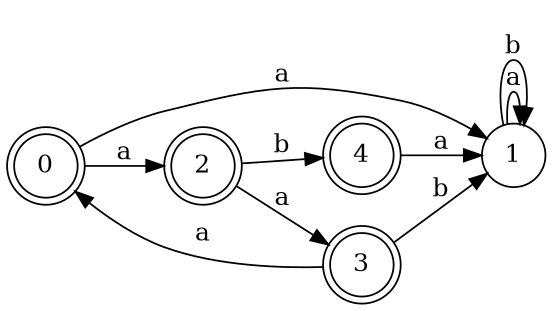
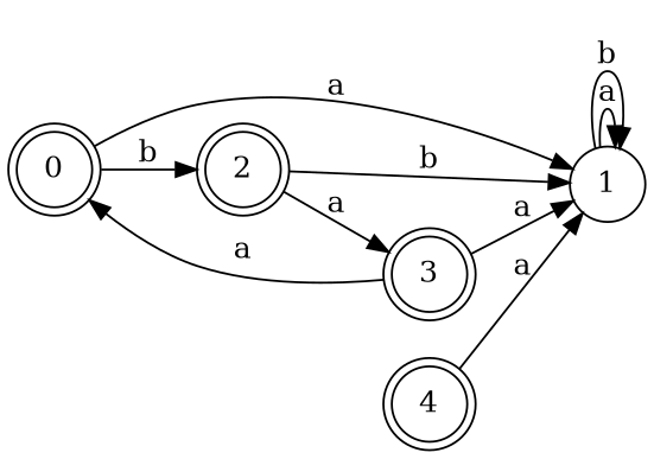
  digraph {
    rankdir=LR
    node [shape=doublecircle]
    1 [shape=circle]
    0
    2
    3
    4
    1 -> 1 [label=a]
    1 -> 1 [label=b]
    0 -> 1 [label=a]
-   0 -> 2 [label=a]
-   2 -> 4 [label=b]
+   0 -> 2 [label=b]
+   2 -> 1 [label=b]
    2 -> 3 [label=a]
-   3 -> 1 [label=b]
+   3 -> 1 [label=a]
    3 -> 0 [label=a]
    4 -> 1 [label=a]
  }
